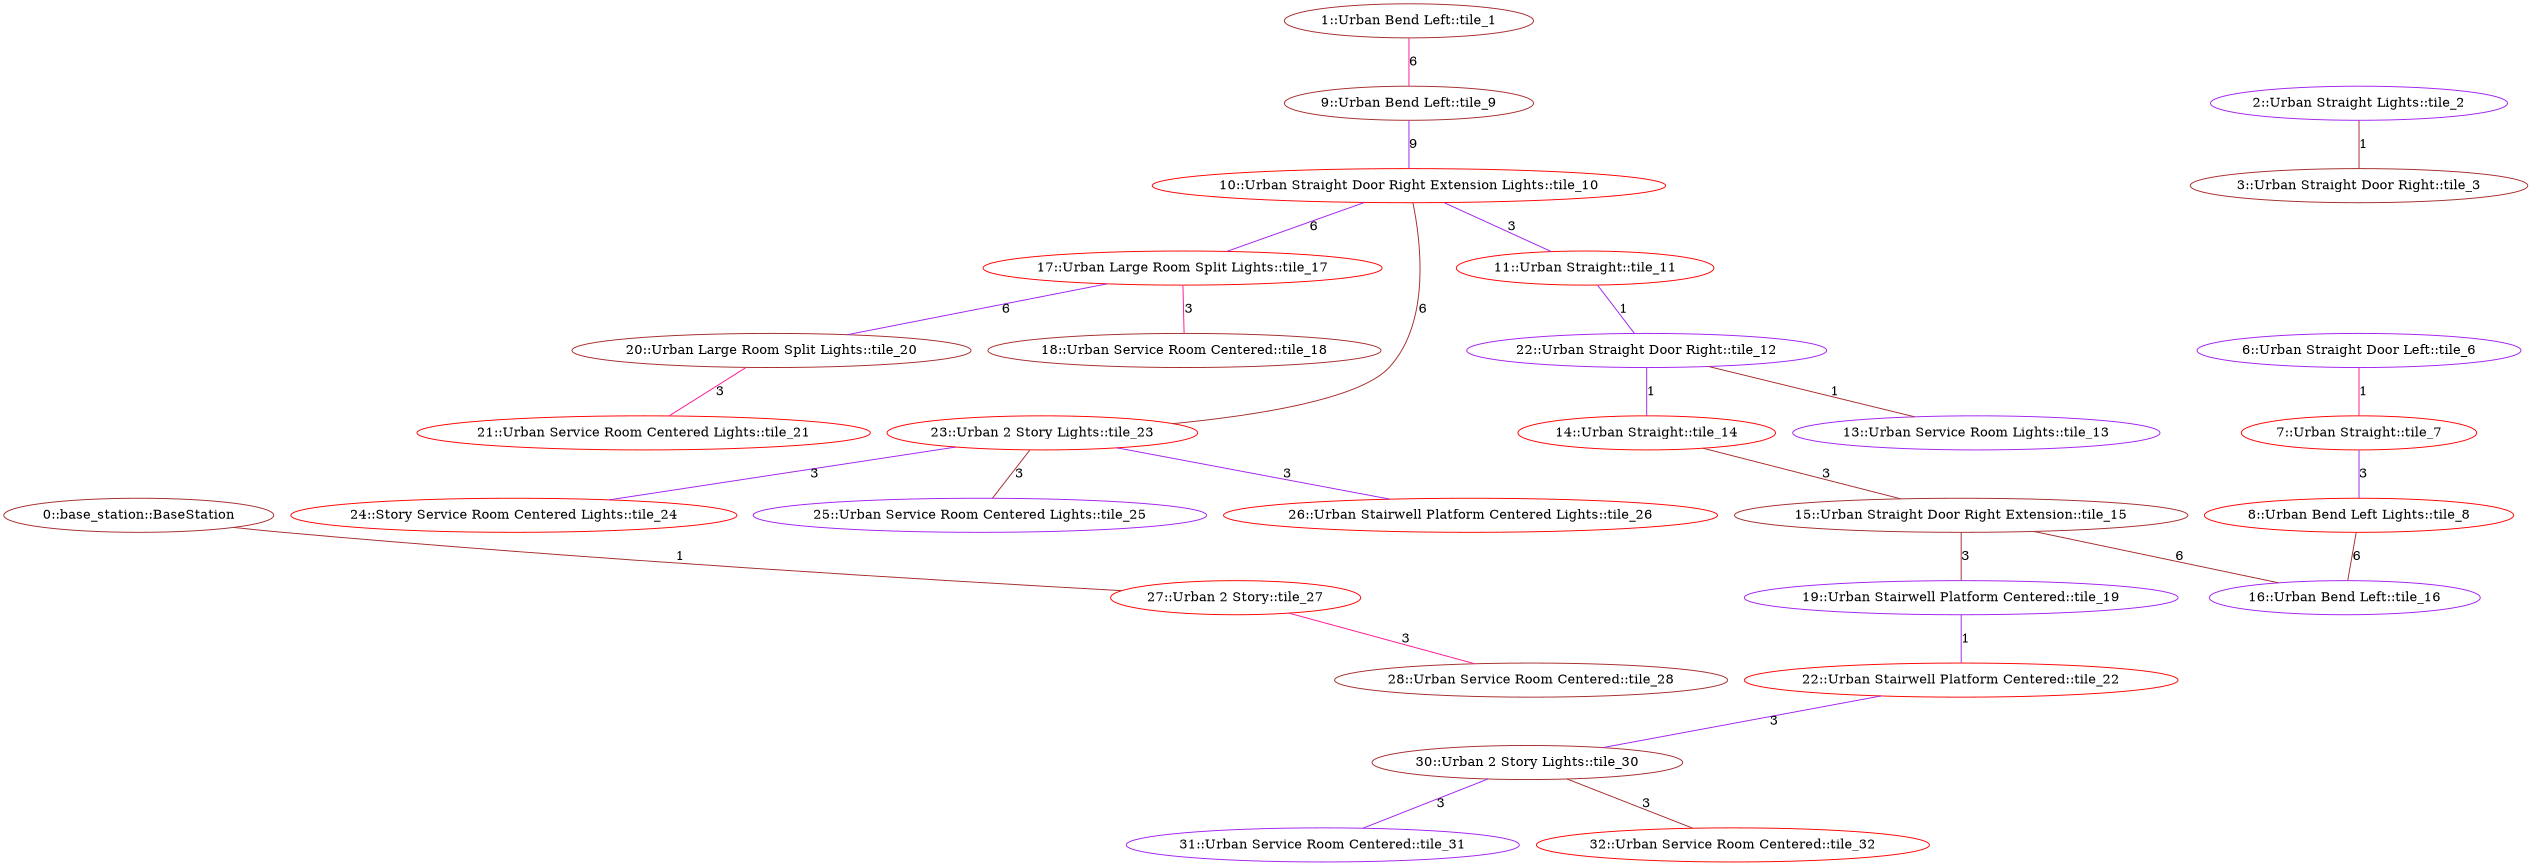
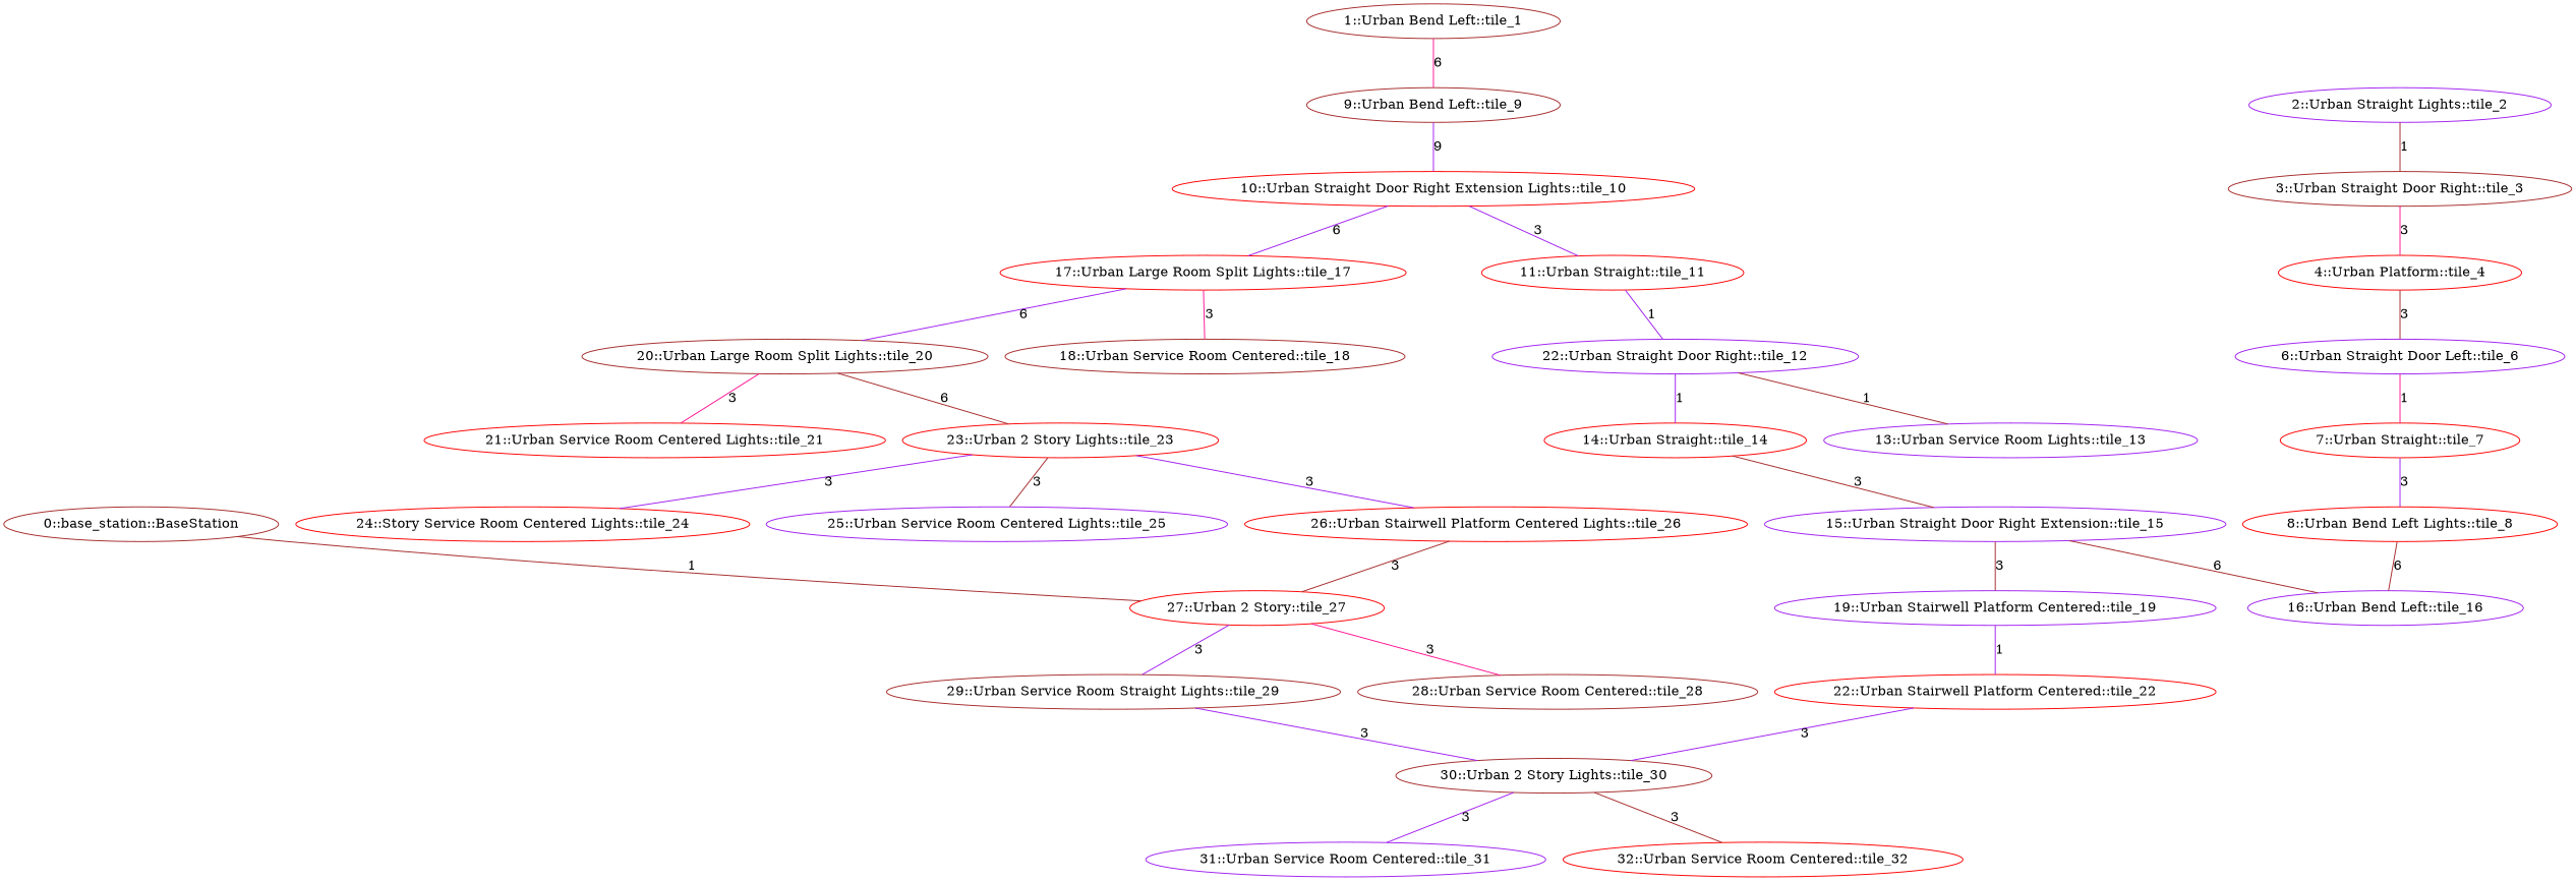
  graph {
    node [color=red]
    edge [color=purple]
    n1 [color=brown label="0::base_station::BaseStation"]
    n2 [label="27::Urban 2 Story::tile_27"]
    n3 [color=brown label="28::Urban Service Room Centered::tile_28"]
+   n4 [color=brown label="29::Urban Service Room Straight Lights::tile_29"]
    n5 [color=brown label="1::Urban Bend Left::tile_1"]
    n6 [color=brown label="9::Urban Bend Left::tile_9"]
    n7 [color=purple label="2::Urban Straight Lights::tile_2"]
    n8 [color=brown label="3::Urban Straight Door Right::tile_3"]
    n9 [label="10::Urban Straight Door Right Extension Lights::tile_10"]
+   n10 [label="4::Urban Platform::tile_4"]
    n11 [color=purple label="6::Urban Straight Door Left::tile_6"]
    n12 [label="7::Urban Straight::tile_7"]
    n13 [label="8::Urban Bend Left Lights::tile_8"]
    n14 [color=purple label="16::Urban Bend Left::tile_16"]
    n15 [label="11::Urban Straight::tile_11"]
    n16 [label="17::Urban Large Room Split Lights::tile_17"]
    n17 [color=purple label="22::Urban Straight Door Right::tile_12"]
    n18 [color=brown label="18::Urban Service Room Centered::tile_18"]
    n19 [color=brown label="20::Urban Large Room Split Lights::tile_20"]
    n20 [color=purple label="13::Urban Service Room Lights::tile_13"]
    n21 [label="14::Urban Straight::tile_14"]
-   n22 [color=brown label="15::Urban Straight Door Right Extension::tile_15"]
+   n22 [color=purple label="15::Urban Straight Door Right Extension::tile_15"]
    n23 [color=purple label="19::Urban Stairwell Platform Centered::tile_19"]
    n24 [label="22::Urban Stairwell Platform Centered::tile_22"]
    n25 [label="21::Urban Service Room Centered Lights::tile_21"]
    n26 [label="23::Urban 2 Story Lights::tile_23"]
    n27 [color=brown label="30::Urban 2 Story Lights::tile_30"]
    n28 [label="24::Story Service Room Centered Lights::tile_24"]
    n29 [color=purple label="25::Urban Service Room Centered Lights::tile_25"]
    n30 [label="26::Urban Stairwell Platform Centered Lights::tile_26"]
    n31 [color=purple label="31::Urban Service Room Centered::tile_31"]
    n32 [label="32::Urban Service Room Centered::tile_32"]
    n1 -- n2 [color=brown label=1]
    n2 -- n3 [color=deeppink label=3]
+   n2 -- n4 [label=3]
+   n4 -- n27 [label=3]
    n5 -- n6 [color=deeppink label=6]
    n6 -- n9 [label=9]
    n7 -- n8 [color=brown label=1]
+   n8 -- n10 [color=deeppink label=3]
    n9 -- n15 [label=3]
    n9 -- n16 [label=6]
+   n10 -- n11 [color=brown label=3]
    n11 -- n12 [color=deeppink label=1]
    n12 -- n13 [label=3]
    n13 -- n14 [color=brown label=6]
    n15 -- n17 [label=1]
    n16 -- n18 [color=deeppink label=3]
    n16 -- n19 [label=6]
    n17 -- n20 [color=brown label=1]
    n17 -- n21 [label=1]
    n19 -- n25 [color=deeppink label=3]
-   n9 -- n26 [color=brown label=6]
+   n19 -- n26 [color=brown label=6]
    n21 -- n22 [color=brown label=3]
    n22 -- n14 [color=brown label=6]
    n22 -- n23 [color=brown label=3]
    n23 -- n24 [label=1]
    n24 -- n27 [label=3]
    n26 -- n28 [label=3]
    n26 -- n29 [color=brown label=3]
    n26 -- n30 [label=3]
    n27 -- n31 [label=3]
    n27 -- n32 [color=brown label=3]
+   n30 -- n2 [color=brown label=3]
  }
